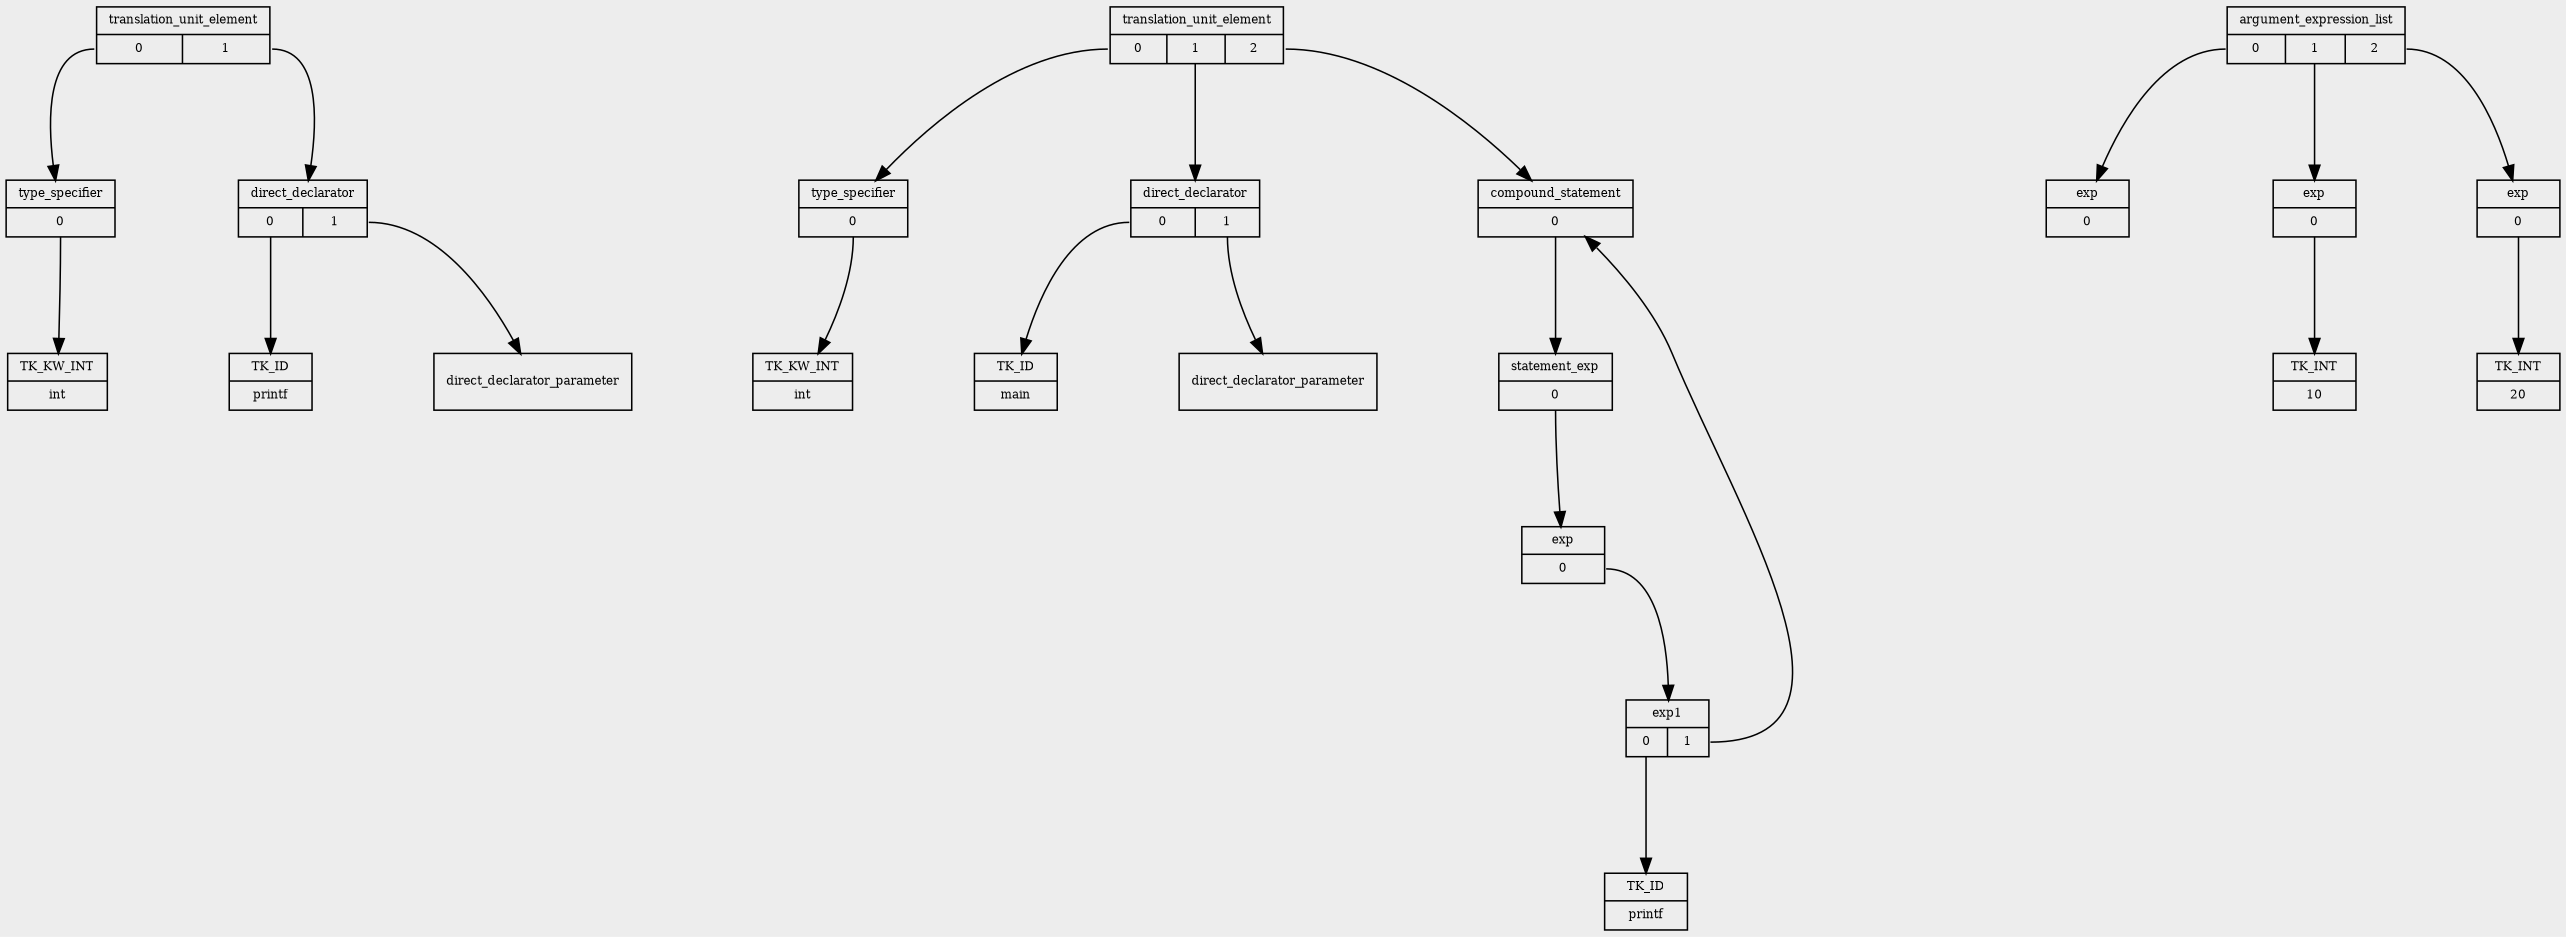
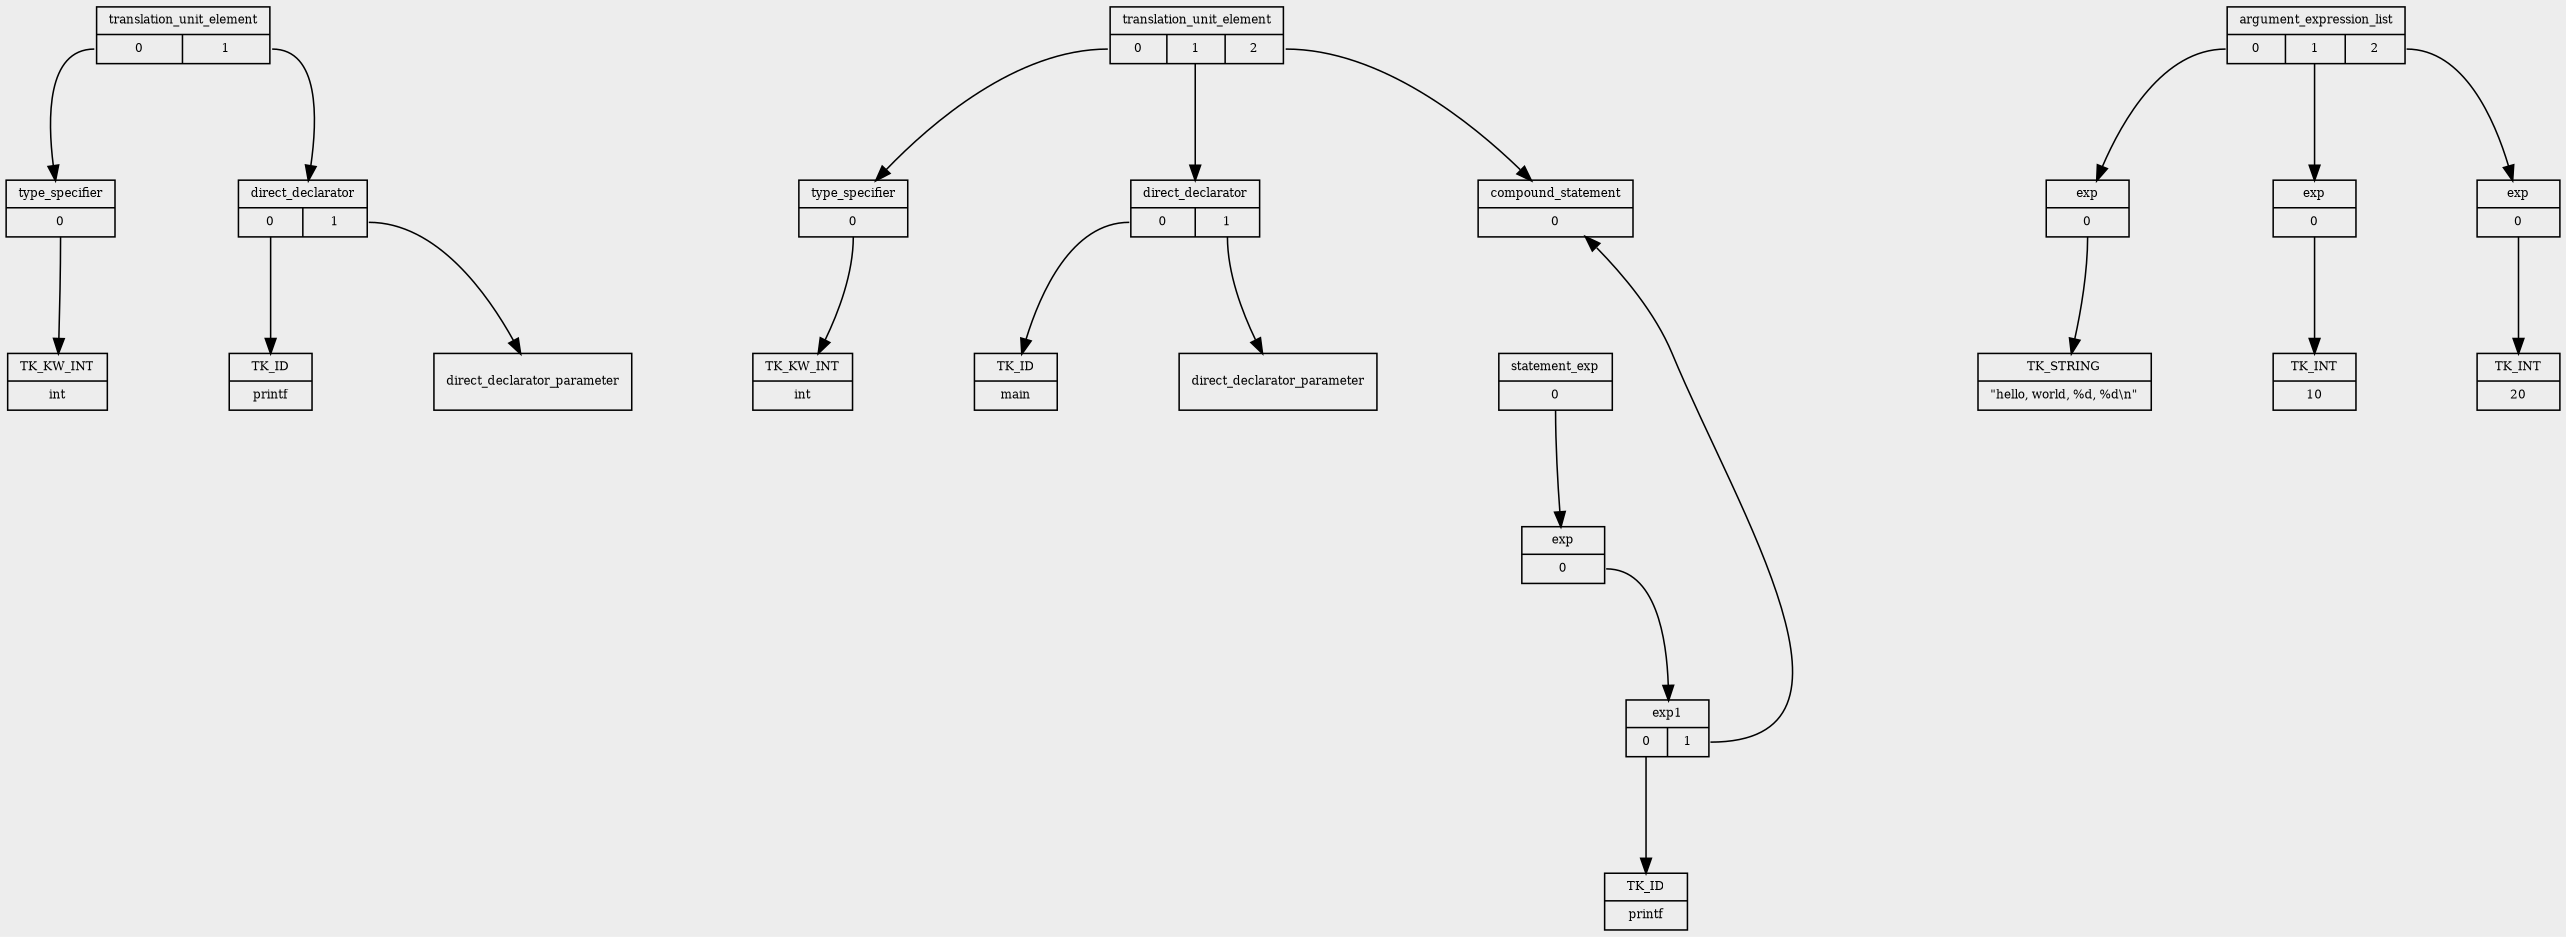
  digraph {
    bgcolor="#EDEDED"
    nodesep=1.1
    rankdir=TB
    ranksep=1.05
    node [fontsize=8 shape=record]
    edge [tailport=p0]
    n1 [label="{translation_unit_element|{<p0>0|<p1>1}}"]
    n2 [label="{type_specifier|{<p0>0}}"]
    n3 [label="{direct_declarator|{<p0>0|<p1>1}}"]
    n4 [label="{translation_unit_element|{<p0>0|<p1>1|<p2>2}}"]
    n5 [label="{type_specifier|{<p0>0}}"]
    n6 [label="{direct_declarator|{<p0>0|<p1>1}}"]
    n7 [label="{compound_statement|{<p0>0}}"]
    n8 [label="{TK_KW_INT|int}"]
    n9 [label="{TK_ID|printf}"]
    n10 [label=direct_declarator_parameter]
    n11 [label="{TK_KW_INT|int}"]
    n12 [label="{TK_ID|main}"]
    n13 [label=direct_declarator_parameter]
    n14 [label="{statement_exp|{<p0>0}}"]
    n15 [label="{exp|{<p0>0}}"]
    n16 [label="{exp1|{<p0>0|<p1>1}}"]
    n17 [label="{TK_ID|printf}"]
    n18 [label="{argument_expression_list|{<p0>0|<p1>1|<p2>2}}"]
    n19 [label="{exp|{<p0>0}}"]
    n20 [label="{exp|{<p0>0}}"]
    n21 [label="{exp|{<p0>0}}"]
+   n22 [label="{TK_STRING|\"hello, world, %d, %d\\n\"}"]
    n23 [label="{TK_INT|10}"]
    n24 [label="{TK_INT|20}"]
    n1 -> n2
    n1 -> n3 [tailport=p1]
    n2 -> n8
    n3 -> n9
    n3 -> n10 [tailport=p1]
    n4 -> n5
    n4 -> n6 [tailport=p1]
    n4 -> n7 [tailport=p2]
    n5 -> n11
    n6 -> n12
    n6 -> n13 [tailport=p1]
-   n7 -> n14
    n14 -> n15
    n15 -> n16
    n16 -> n7 [tailport=p1]
    n16 -> n17
    n18 -> n19
    n18 -> n20 [tailport=p1]
    n18 -> n21 [tailport=p2]
+   n19 -> n22
    n20 -> n23
    n21 -> n24
  }
